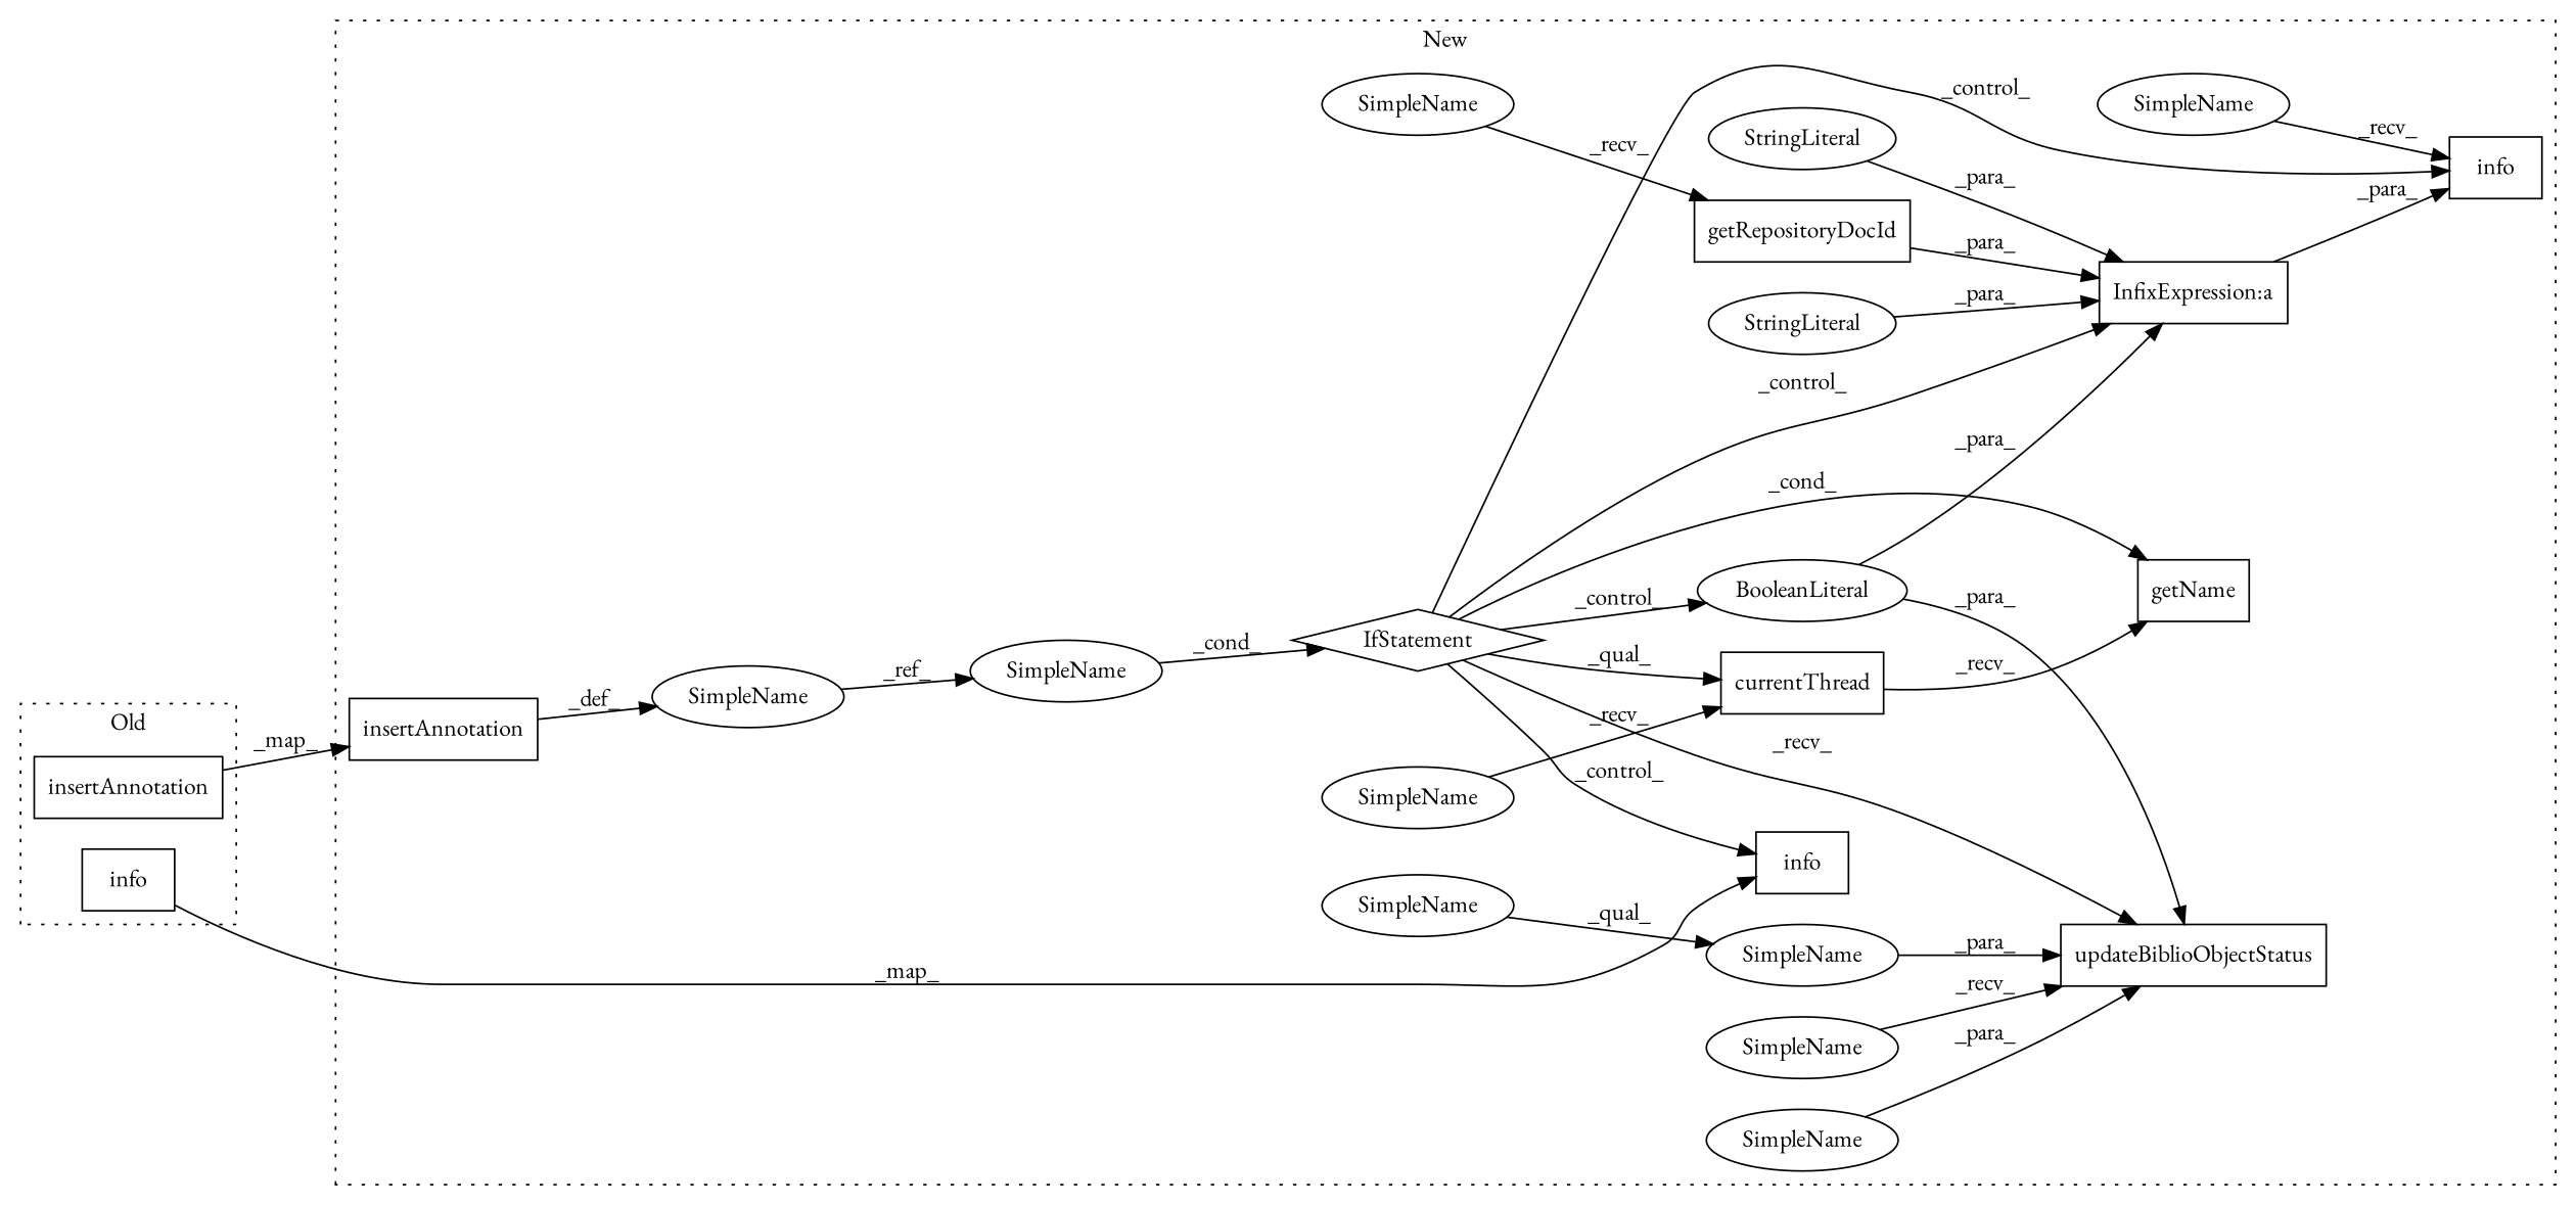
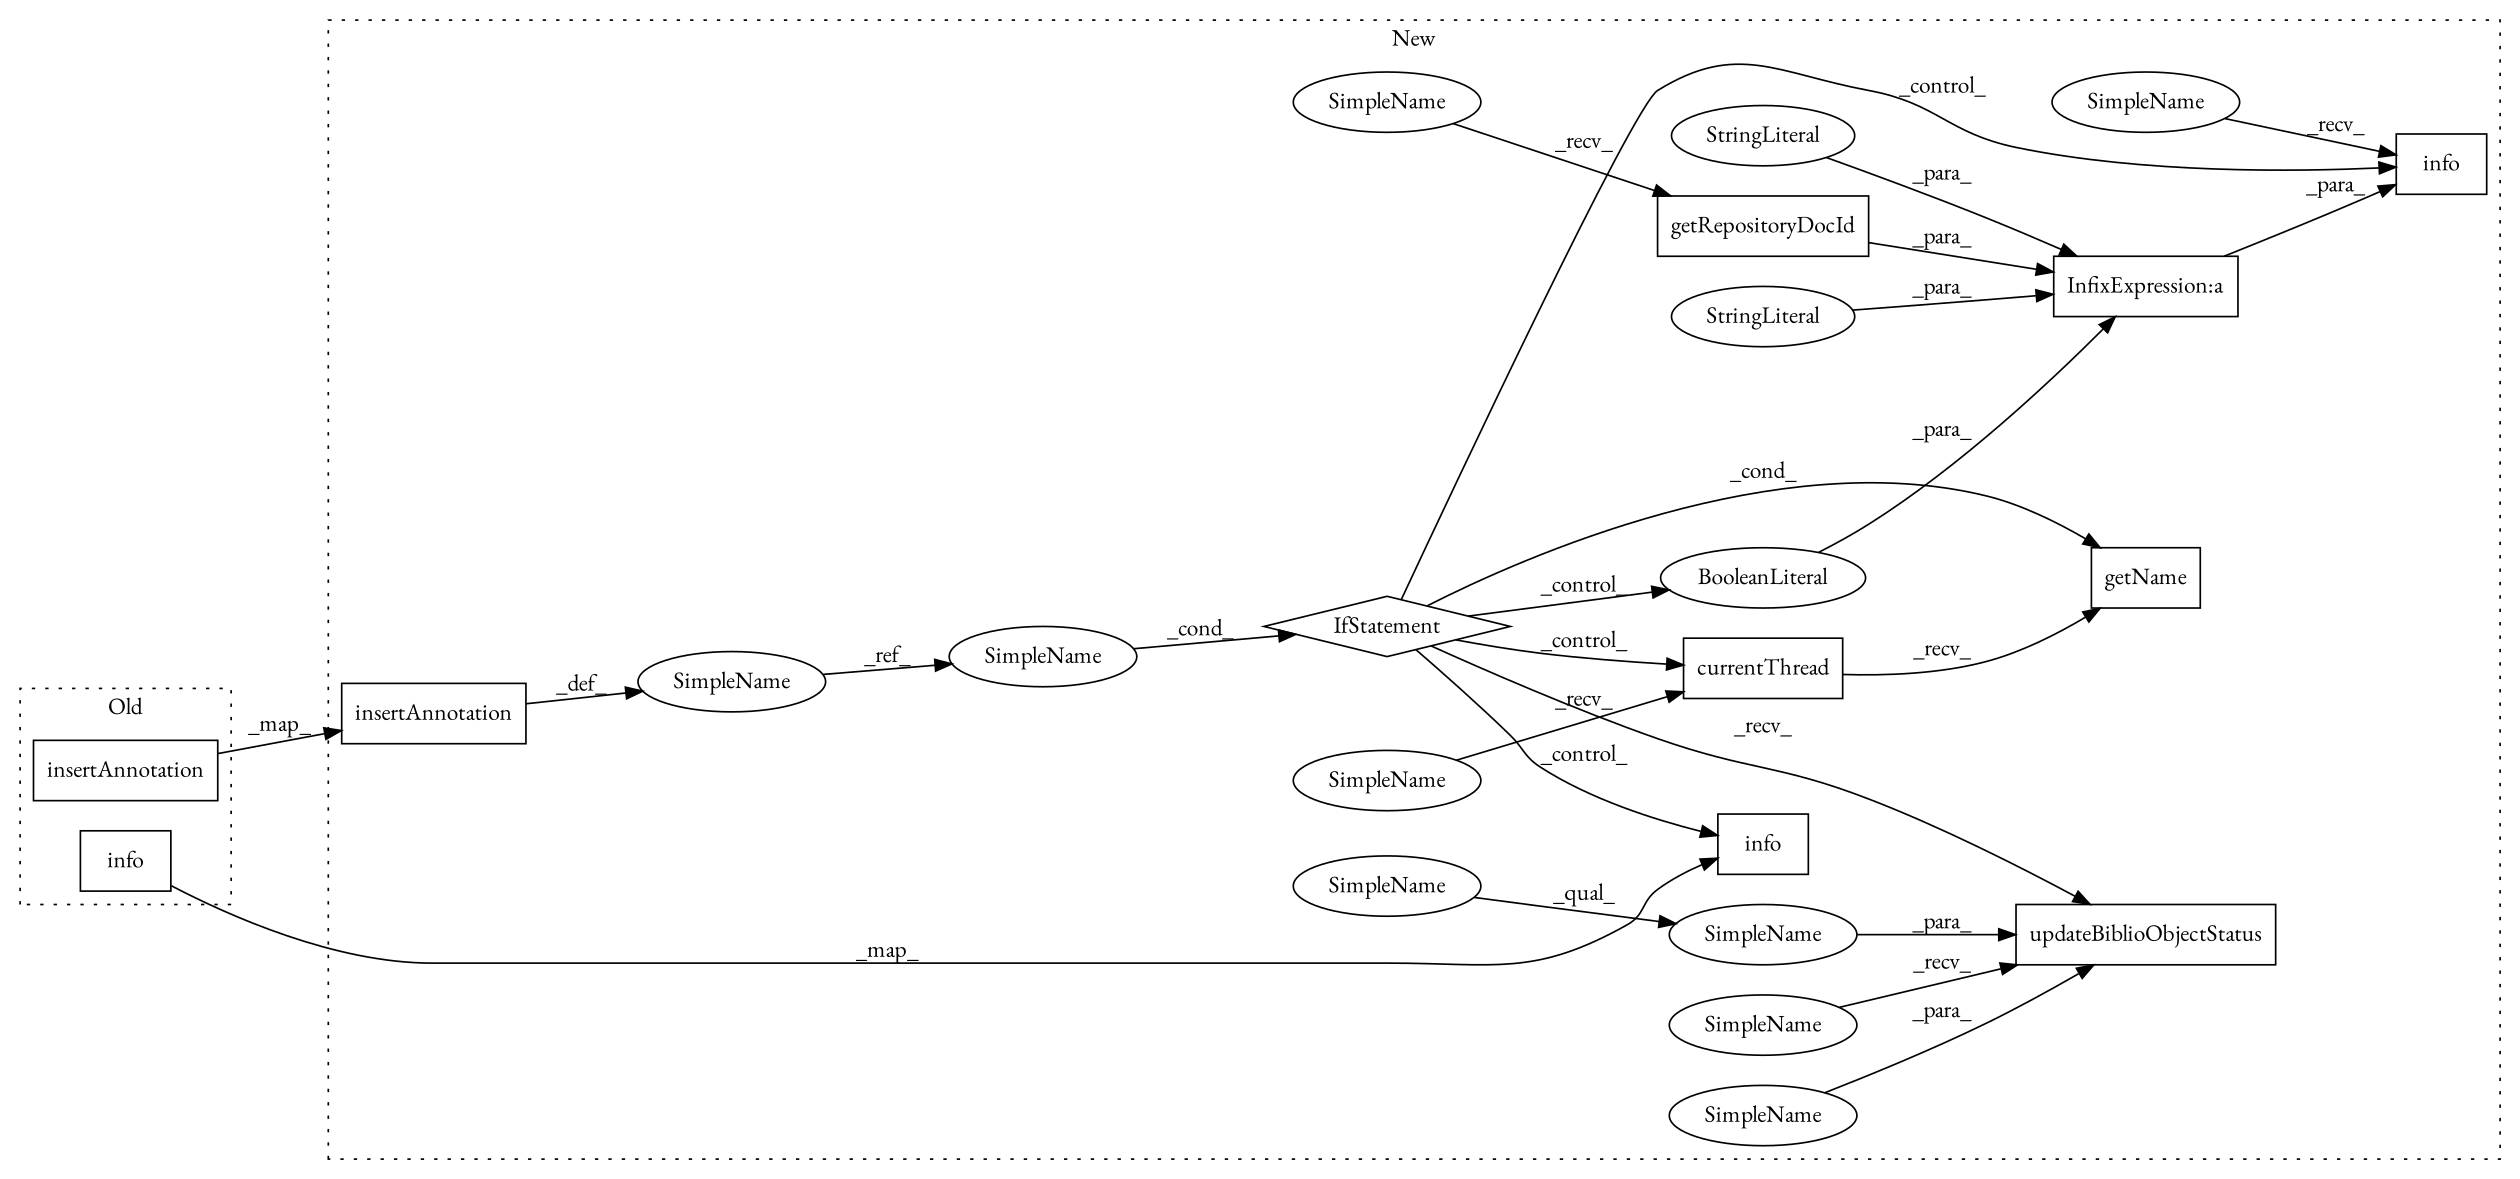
  digraph {
    fontname="EB Garamond"
    rankdir=LR
    node [a=32 fontname="EB Garamond" l="5,1" s=1849 shape=ellipse]
    edge [fontname="EB Garamond"]
    n1 [label=info s="1823,1949" shape=box]
    n2 [l="17,1" label=insertAnnotation s="1639,1697" shape=box]
    n3 [label=info s="1894,2020" shape=box]
    n4 [a=42 l=8 label=SimpleName s=1696]
    n5 [a=27 l=3 label="InfixExpression:a" s=2071 shape=box]
    n6 [label=info s="2059,2218" shape=box]
    n7 [a=42 l=6 label=SimpleName s=2052]
    n8 [a=45 l=7 label=StringLiteral s=2064]
    n9 [l=9 label=getName s=2097 shape=box]
    n10 [l="25,1" label=updateBiblioObjectStatus s="1810,1872" shape=box]
    n11 [l=15 label=currentThread s=2081 shape=box]
    n12 [l=20 label=getRepositoryDocId s=2149 shape=box]
    n13 [a=9 l=5 label=BooleanLiteral s=1867]
    n14 [a=25 l="4,2" label=IfStatement s="1779,1791" shape=diamond]
    n15 [a=42 l=12 label=SimpleName s=2136]
    n16 [l="17,1" label=insertAnnotation s="1710,1768" shape=box]
    n17 [a=42 l=16 label=SimpleName]
    n18 [a=42 l=12 label=SimpleName s=1835]
    n19 [a=42 l=2 label=SimpleName s=1807]
    n20 [a=45 l=46 label=StringLiteral s=2172]
    n21 [a=42 l=11 label=SimpleName]
    n22 [a=42 l=8 label=SimpleName s=1783]
    n23 [a=42 l=6 label=SimpleName s=2074]
    subgraph cluster_1 {
      label=Old
      style=dotted
      n1
      n2
    }
    subgraph cluster_2 {
      label=New
      style=dotted
      n3
      n4
      n5
      n6
      n7
      n8
      n9
      n10
      n11
      n12
      n13
      n14
      n15
      n16
      n17
      n18
      n19
      n20
      n21
      n22
      n23
    }
    n1 -> n3 [label=_map_]
    n2 -> n16 [label=_map_]
    n4 -> n22 [label=_ref_]
    n5 -> n6 [label=_para_]
    n7 -> n6 [label=_recv_]
    n8 -> n5 [label=_para_]
    n11 -> n9 [label=_recv_]
    n12 -> n5 [label=_para_]
    n13 -> n5 [label=_para_]
-   n13 -> n10 [label=_para_]
    n14 -> n3 [label=_control_]
-   n14 -> n5 [label=_control_]
    n14 -> n6 [label=_control_]
    n14 -> n9 [label=_cond_]
    n14 -> n10 [label=_recv_]
-   n14 -> n11 [label=_qual_]
+   n14 -> n11 [label=_control_]
    n14 -> n13 [label=_control_]
    n15 -> n12 [label=_recv_]
    n16 -> n4 [label=_def_]
    n17 -> n10 [label=_para_]
    n18 -> n10 [label=_para_]
    n19 -> n10 [label=_recv_]
    n20 -> n5 [label=_para_]
    n21 -> n17 [label=_qual_]
    n22 -> n14 [label=_cond_]
    n23 -> n11 [label=_recv_]
  }
